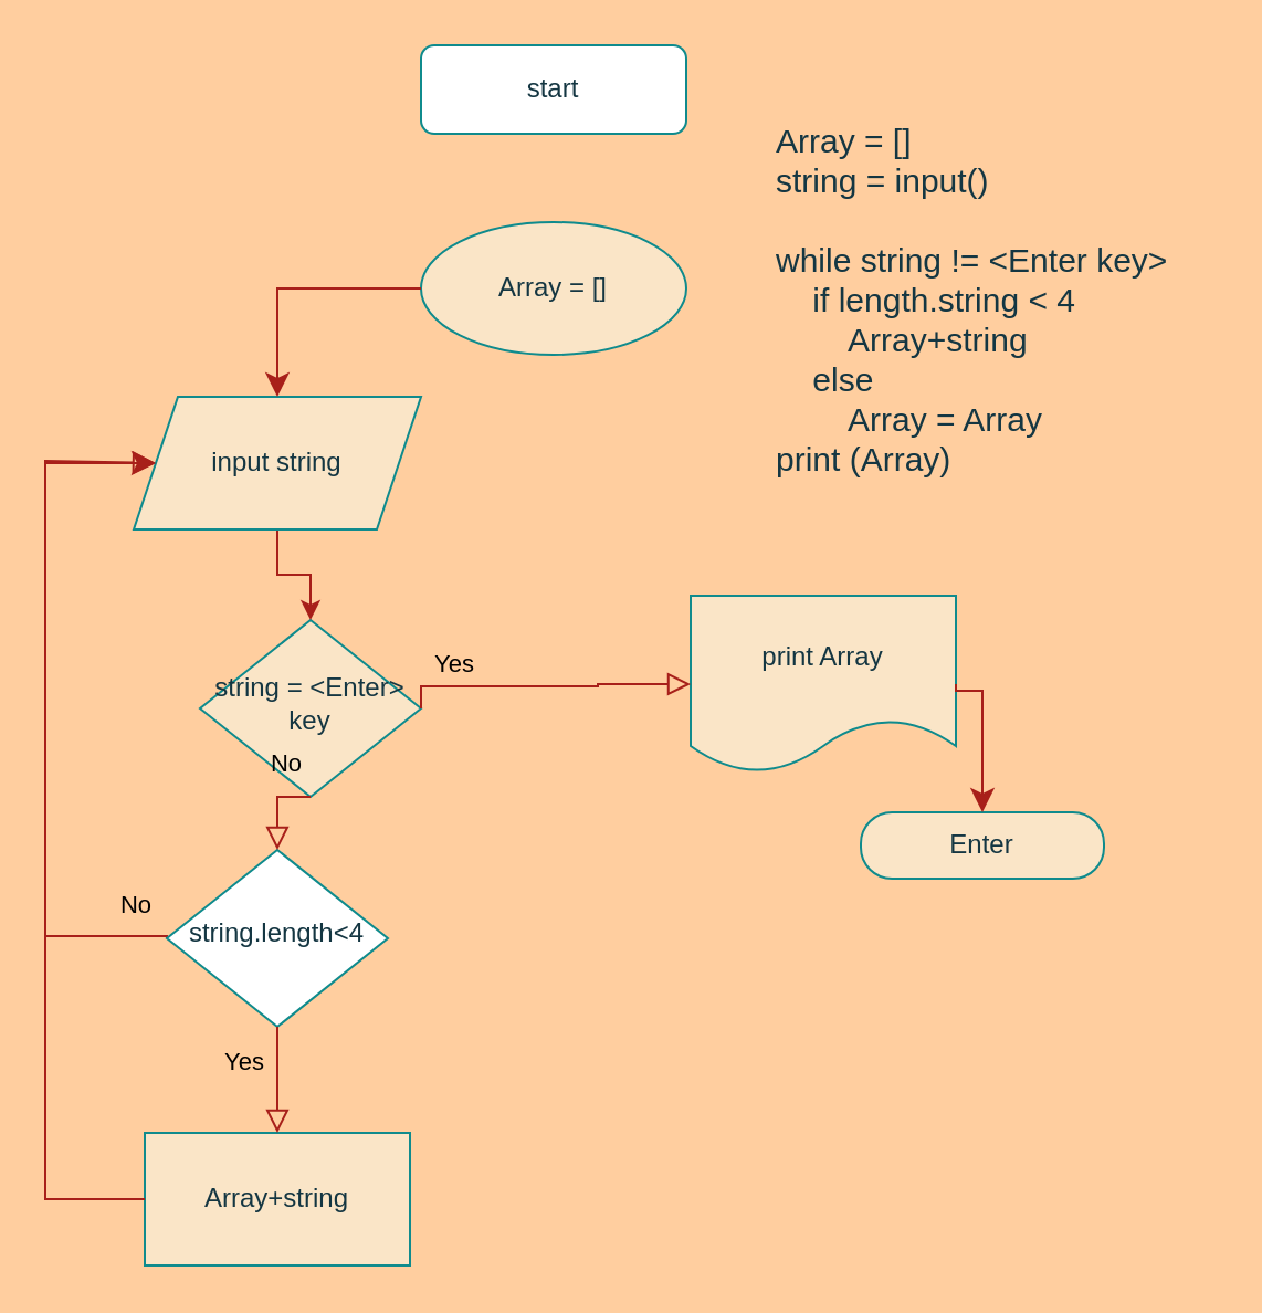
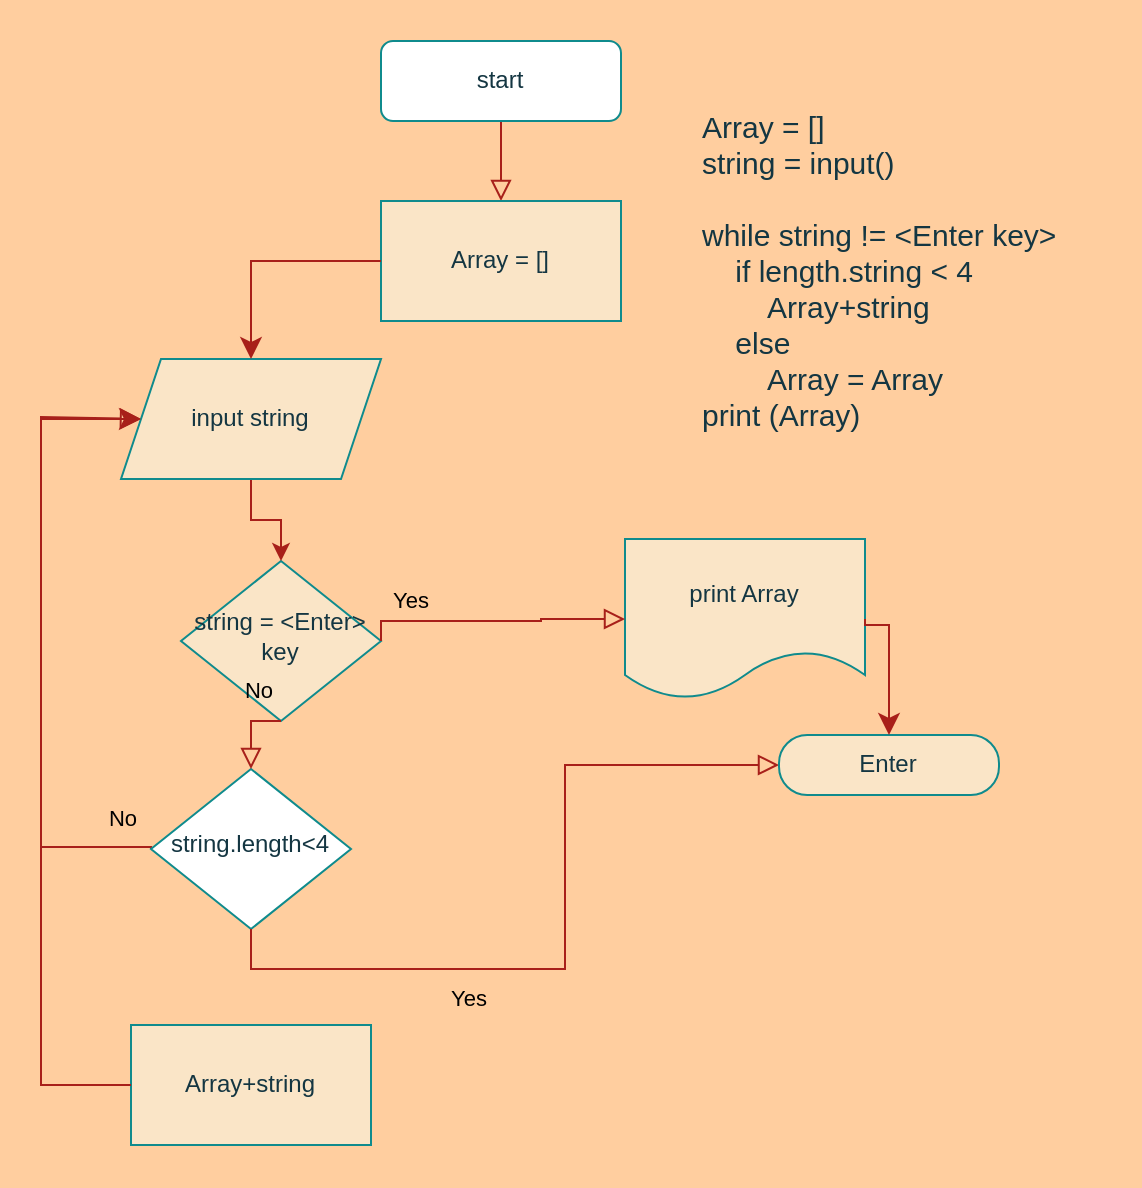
  <mxCell id="0" />
  <mxCell id="1" parent="0" />
+ <mxCell id="2" value="" style="rounded=0;html=1;jettySize=auto;orthogonalLoop=1;fontSize=11;endArrow=block;endFill=0;endSize=8;strokeWidth=1;shadow=0;labelBackgroundColor=none;edgeStyle=orthogonalEdgeStyle;strokeColor=#A8201A;fontColor=default;entryX=0.5;entryY=0;entryDx=0;entryDy=0;" parent="1" source="3" target="7" edge="1"><mxGeometry relative="1" as="geometry" /></mxCell>
  <mxCell id="3" value="start" style="rounded=1;whiteSpace=wrap;html=1;fontSize=12;glass=0;strokeWidth=1;shadow=0;labelBackgroundColor=none;fillColor=#ffffff;strokeColor=#0F8B8D;fontColor=#143642;" parent="1" vertex="1"><mxGeometry x="190" y="20" width="120" height="40" as="geometry" /></mxCell>
  <mxCell id="4" value="string = &amp;lt;Enter&amp;gt; key" style="rhombus;whiteSpace=wrap;html=1;shadow=0;fontFamily=Helvetica;fontSize=12;align=center;strokeWidth=1;spacing=6;spacingTop=-4;labelBackgroundColor=none;fillColor=#FAE5C7;strokeColor=#0F8B8D;fontColor=#143642;" parent="1" vertex="1"><mxGeometry x="90" y="280" width="100" height="80" as="geometry" /></mxCell>
  <mxCell id="5" value="No" style="rounded=0;html=1;jettySize=auto;orthogonalLoop=1;fontSize=11;endArrow=block;endFill=0;endSize=8;strokeWidth=1;shadow=0;labelBackgroundColor=none;edgeStyle=orthogonalEdgeStyle;strokeColor=#A8201A;fontColor=default;entryX=0;entryY=0.5;entryDx=0;entryDy=0;exitX=0;exitY=0.5;exitDx=0;exitDy=0;" parent="1" source="6" target="9" edge="1"><mxGeometry x="-0.905" y="-14" relative="1" as="geometry"><mxPoint as="offset" /><mxPoint x="175" y="423" as="sourcePoint" /><mxPoint x="180" y="208" as="targetPoint" /><Array as="points"><mxPoint x="20" y="423" /><mxPoint x="20" y="208" /><mxPoint x="70" y="208" /></Array></mxGeometry></mxCell>
  <mxCell id="6" value="string.length&amp;lt;4" style="rhombus;whiteSpace=wrap;html=1;shadow=0;fontFamily=Helvetica;fontSize=12;align=center;strokeWidth=1;spacing=6;spacingTop=-4;labelBackgroundColor=none;fillColor=#ffffff;strokeColor=#0F8B8D;fontColor=#143642;" parent="1" vertex="1"><mxGeometry x="75" y="384" width="100" height="80" as="geometry" /></mxCell>
- <mxCell id="7" value="Array = []" style="ellipse;whiteSpace=wrap;html=1;strokeColor=#0F8B8D;fontColor=#143642;fillColor=#FAE5C7;" vertex="1" parent="1"><mxGeometry x="190" y="100" width="120" height="60" as="geometry" /></mxCell>
+ <mxCell id="7" value="Array = []" style="rounded=0;whiteSpace=wrap;html=1;strokeColor=#0F8B8D;fontColor=#143642;fillColor=#FAE5C7;" vertex="1" parent="1"><mxGeometry x="190" y="100" width="120" height="60" as="geometry" /></mxCell>
  <mxCell id="8" value="" style="edgeStyle=orthogonalEdgeStyle;rounded=0;orthogonalLoop=1;jettySize=auto;html=1;strokeColor=#A8201A;fontColor=#143642;fillColor=#FAE5C7;" edge="1" parent="1" source="9" target="4"><mxGeometry relative="1" as="geometry" /></mxCell>
  <mxCell id="9" value="input string" style="shape=parallelogram;perimeter=parallelogramPerimeter;whiteSpace=wrap;html=1;fixedSize=1;strokeColor=#0F8B8D;fontColor=#143642;fillColor=#FAE5C7;" vertex="1" parent="1"><mxGeometry x="60" y="179" width="130" height="60" as="geometry" /></mxCell>
  <mxCell id="10" value="Array+string" style="whiteSpace=wrap;html=1;strokeColor=#0F8B8D;fontColor=#143642;fillColor=#FAE5C7;" vertex="1" parent="1"><mxGeometry x="65" y="512" width="120" height="60" as="geometry" /></mxCell>
- <mxCell id="11" value="Yes" style="rounded=0;html=1;jettySize=auto;orthogonalLoop=1;fontSize=11;endArrow=block;endFill=0;endSize=8;strokeWidth=1;shadow=0;labelBackgroundColor=none;edgeStyle=orthogonalEdgeStyle;strokeColor=#A8201A;fontColor=default;exitX=0.5;exitY=1;exitDx=0;exitDy=0;entryX=0.5;entryY=0;entryDx=0;entryDy=0;" edge="1" parent="1" source="6" target="10"><mxGeometry x="-0.333" y="-15" relative="1" as="geometry"><mxPoint as="offset" /><mxPoint x="210" y="255" as="sourcePoint" /><mxPoint x="135" y="285" as="targetPoint" /></mxGeometry></mxCell>
+ <mxCell id="11" value="Yes" style="rounded=0;html=1;jettySize=auto;orthogonalLoop=1;fontSize=11;endArrow=block;endFill=0;endSize=8;strokeWidth=1;shadow=0;labelBackgroundColor=none;edgeStyle=orthogonalEdgeStyle;strokeColor=#A8201A;fontColor=default;exitX=0.5;exitY=1;exitDx=0;exitDy=0;" edge="1" parent="1" source="6" target="13"><mxGeometry x="-0.333" y="-15" relative="1" as="geometry"><mxPoint as="offset" /><mxPoint x="210" y="255" as="sourcePoint" /><mxPoint x="135" y="285" as="targetPoint" /></mxGeometry></mxCell>
  <mxCell id="12" value="print Array" style="shape=document;whiteSpace=wrap;html=1;boundedLbl=1;strokeColor=#0F8B8D;fontColor=#143642;fillColor=#FAE5C7;" vertex="1" parent="1"><mxGeometry x="312" y="269" width="120" height="80" as="geometry" /></mxCell>
  <mxCell id="13" value="Enter" style="rounded=1;whiteSpace=wrap;html=1;strokeColor=#0F8B8D;fontColor=#143642;fillColor=#FAE5C7;arcSize=47;" vertex="1" parent="1"><mxGeometry x="389" y="367" width="110" height="30" as="geometry" /></mxCell>
  <mxCell id="14" value="" style="edgeStyle=segmentEdgeStyle;endArrow=classic;html=1;curved=0;rounded=0;endSize=8;startSize=8;sourcePerimeterSpacing=0;targetPerimeterSpacing=0;strokeColor=#A8201A;fontColor=#143642;fillColor=#FAE5C7;exitX=1;exitY=0.5;exitDx=0;exitDy=0;entryX=0.5;entryY=0;entryDx=0;entryDy=0;" edge="1" parent="1" source="12" target="13"><mxGeometry width="100" relative="1" as="geometry"><mxPoint x="370" y="432" as="sourcePoint" /><mxPoint x="470" y="472" as="targetPoint" /><Array as="points"><mxPoint x="444" y="312" /></Array></mxGeometry></mxCell>
  <mxCell id="15" value="" style="edgeStyle=segmentEdgeStyle;endArrow=classic;html=1;curved=0;rounded=0;endSize=8;startSize=8;sourcePerimeterSpacing=0;targetPerimeterSpacing=0;strokeColor=#A8201A;fontColor=#143642;fillColor=#FAE5C7;exitX=0;exitY=0.5;exitDx=0;exitDy=0;entryX=0.5;entryY=0;entryDx=0;entryDy=0;" edge="1" parent="1" source="7" target="9"><mxGeometry width="100" relative="1" as="geometry"><mxPoint x="90" y="160" as="sourcePoint" /><mxPoint x="190" y="200" as="targetPoint" /><Array as="points"><mxPoint x="125" y="130" /></Array></mxGeometry></mxCell>
  <mxCell id="16" value="" style="edgeStyle=segmentEdgeStyle;endArrow=classic;html=1;curved=0;rounded=0;endSize=8;startSize=8;sourcePerimeterSpacing=0;targetPerimeterSpacing=0;strokeColor=#A8201A;fontColor=#143642;fillColor=#FAE5C7;exitX=0;exitY=0.5;exitDx=0;exitDy=0;" edge="1" parent="1" source="10"><mxGeometry width="100" relative="1" as="geometry"><mxPoint x="380" y="580" as="sourcePoint" /><mxPoint x="70" y="209" as="targetPoint" /><Array as="points"><mxPoint x="20" y="542" /><mxPoint x="20" y="209" /></Array></mxGeometry></mxCell>
  <mxCell id="17" value="No" style="rounded=0;html=1;jettySize=auto;orthogonalLoop=1;fontSize=11;endArrow=block;endFill=0;endSize=8;strokeWidth=1;shadow=0;labelBackgroundColor=none;edgeStyle=orthogonalEdgeStyle;strokeColor=#A8201A;fontColor=default;exitX=0.5;exitY=1;exitDx=0;exitDy=0;entryX=0.5;entryY=0;entryDx=0;entryDy=0;" edge="1" parent="1" source="4" target="6"><mxGeometry x="-0.412" y="-15" relative="1" as="geometry"><mxPoint as="offset" /><mxPoint x="135" y="474" as="sourcePoint" /><mxPoint x="135" y="522" as="targetPoint" /></mxGeometry></mxCell>
  <mxCell id="18" value="Yes" style="rounded=0;html=1;jettySize=auto;orthogonalLoop=1;fontSize=11;endArrow=block;endFill=0;endSize=8;strokeWidth=1;shadow=0;labelBackgroundColor=none;edgeStyle=orthogonalEdgeStyle;strokeColor=#A8201A;fontColor=default;exitX=1;exitY=0.5;exitDx=0;exitDy=0;entryX=0;entryY=0.5;entryDx=0;entryDy=0;" edge="1" parent="1" source="4" target="12"><mxGeometry x="-0.635" y="10" relative="1" as="geometry"><mxPoint x="1" as="offset" /><mxPoint x="85" y="434" as="sourcePoint" /><mxPoint x="80" y="219" as="targetPoint" /><Array as="points"><mxPoint x="270" y="310" /><mxPoint x="312" y="309" /></Array></mxGeometry></mxCell>
  <mxCell id="19" value="&lt;font style=&quot;font-size: 15px;&quot;&gt;Array = []&lt;br&gt;string = input()&lt;br&gt;&lt;br&gt;while string != &amp;lt;Enter key&amp;gt;&amp;nbsp;&lt;br&gt;&amp;nbsp; &amp;nbsp; if length.string &amp;lt; 4&lt;br&gt;&amp;nbsp; &amp;nbsp; &amp;nbsp; &amp;nbsp; Array+string&lt;br&gt;&amp;nbsp; &amp;nbsp; else&amp;nbsp;&lt;br&gt;&amp;nbsp; &amp;nbsp; &amp;nbsp; &amp;nbsp; Array = Array&lt;br&gt;print (Array)&lt;br&gt;&amp;nbsp; &amp;nbsp;&amp;nbsp;&lt;br&gt;&lt;/font&gt;" style="text;html=1;align=left;verticalAlign=middle;resizable=0;points=[];autosize=1;strokeColor=none;fillColor=none;fontColor=#143642;" vertex="1" parent="1"><mxGeometry x="349" y="49" width="200" height="190" as="geometry" /></mxCell>
